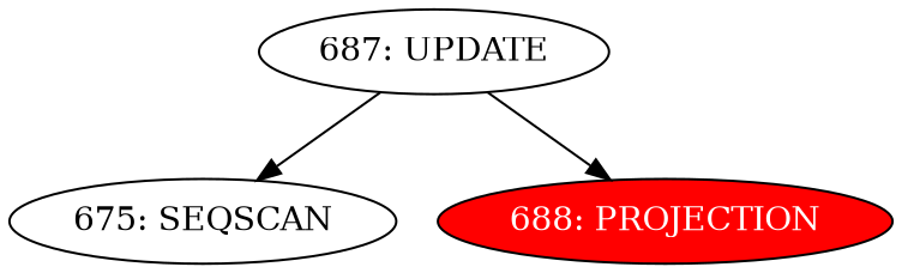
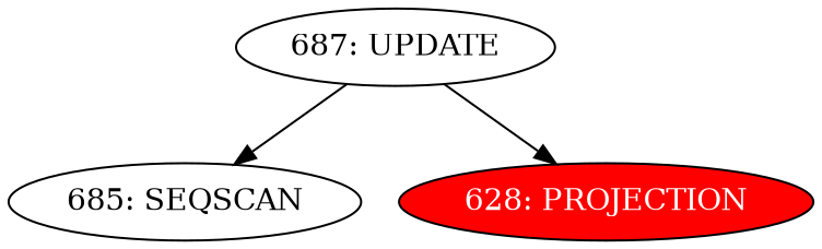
  digraph {
-   n1 [label="675: SEQSCAN"]
-   n2 [fillcolor=red fontcolor=white label="688: PROJECTION" style=filled]
+   n1 [label="685: SEQSCAN"]
+   n2 [fillcolor=red fontcolor=white label="628: PROJECTION" style=filled]
    n3 [label="687: UPDATE"]
    n3 -> n1
    n3 -> n2
  }
